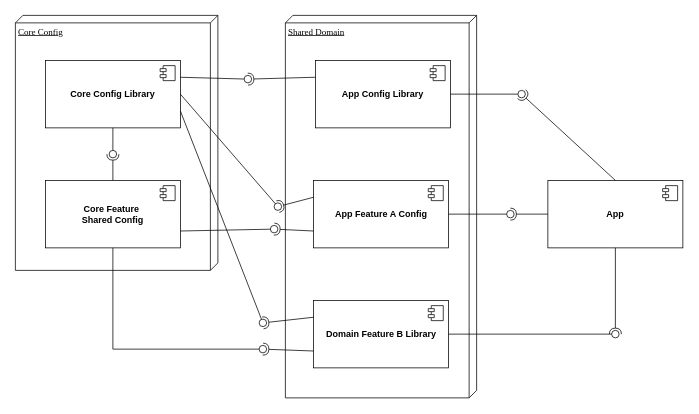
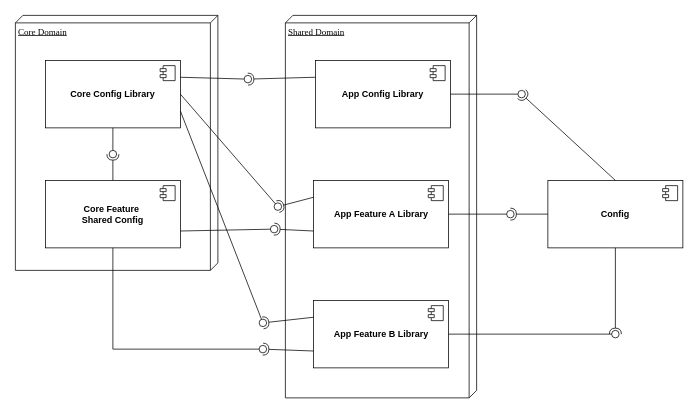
  <mxCell id="0" />
  <mxCell id="1" parent="0" />
- <mxCell id="2" value="Core Config" style="verticalAlign=top;align=left;spacingTop=8;spacingLeft=2;spacingRight=12;shape=cube;size=10;direction=south;fontStyle=4;html=1;rounded=0;shadow=0;comic=0;labelBackgroundColor=none;strokeWidth=1;fontFamily=Verdana;fontSize=12" parent="1" vertex="1"><mxGeometry x="20" y="20" width="270" height="340" as="geometry" /></mxCell>
+ <mxCell id="2" value="Core Domain" style="verticalAlign=top;align=left;spacingTop=8;spacingLeft=2;spacingRight=12;shape=cube;size=10;direction=south;fontStyle=4;html=1;rounded=0;shadow=0;comic=0;labelBackgroundColor=none;strokeWidth=1;fontFamily=Verdana;fontSize=12" parent="1" vertex="1"><mxGeometry x="20" y="20" width="270" height="340" as="geometry" /></mxCell>
  <mxCell id="3" value="&lt;b&gt;Core Config Library&lt;/b&gt;" style="html=1;dropTarget=0;whiteSpace=wrap;rotation=0;" parent="1" vertex="1"><mxGeometry x="60" y="80" width="180" height="90" as="geometry" /></mxCell>
  <mxCell id="4" value="" style="shape=module;jettyWidth=8;jettyHeight=4;" parent="3" vertex="1"><mxGeometry x="1" width="20" height="20" relative="1" as="geometry"><mxPoint x="-27" y="7" as="offset" /></mxGeometry></mxCell>
  <mxCell id="5" value="&lt;b&gt;Core Feature&amp;nbsp;&lt;/b&gt;&lt;div&gt;&lt;b&gt;Shared Config&lt;/b&gt;&lt;/div&gt;" style="html=1;dropTarget=0;whiteSpace=wrap;" parent="1" vertex="1"><mxGeometry x="60" y="240" width="180" height="90" as="geometry" /></mxCell>
  <mxCell id="6" value="" style="shape=module;jettyWidth=8;jettyHeight=4;" parent="5" vertex="1"><mxGeometry x="1" width="20" height="20" relative="1" as="geometry"><mxPoint x="-27" y="7" as="offset" /></mxGeometry></mxCell>
  <mxCell id="7" value="" style="ellipse;whiteSpace=wrap;html=1;align=center;aspect=fixed;fillColor=none;strokeColor=none;resizable=0;perimeter=centerPerimeter;rotatable=0;allowArrows=0;points=[];outlineConnect=1;" parent="1" vertex="1"><mxGeometry x="300" y="425" width="10" height="10" as="geometry" /></mxCell>
  <mxCell id="8" value="Shared Domain" style="verticalAlign=top;align=left;spacingTop=8;spacingLeft=2;spacingRight=12;shape=cube;size=10;direction=south;fontStyle=4;html=1;rounded=0;shadow=0;comic=0;labelBackgroundColor=none;strokeWidth=1;fontFamily=Verdana;fontSize=12" parent="1" vertex="1"><mxGeometry x="380" y="20" width="255" height="510" as="geometry" /></mxCell>
- <mxCell id="9" value="&lt;b&gt;App Feature A Config&lt;/b&gt;" style="html=1;dropTarget=0;whiteSpace=wrap;" parent="1" vertex="1"><mxGeometry x="417.5" y="240" width="180" height="90" as="geometry" /></mxCell>
+ <mxCell id="9" value="&lt;b&gt;App Feature A Library&lt;/b&gt;" style="html=1;dropTarget=0;whiteSpace=wrap;" parent="1" vertex="1"><mxGeometry x="417.5" y="240" width="180" height="90" as="geometry" /></mxCell>
  <mxCell id="10" value="" style="shape=module;jettyWidth=8;jettyHeight=4;" parent="9" vertex="1"><mxGeometry x="1" width="20" height="20" relative="1" as="geometry"><mxPoint x="-27" y="7" as="offset" /></mxGeometry></mxCell>
  <mxCell id="11" value="" style="ellipse;whiteSpace=wrap;html=1;align=center;aspect=fixed;fillColor=none;strokeColor=none;resizable=0;perimeter=centerPerimeter;rotatable=0;allowArrows=0;points=[];outlineConnect=1;rotation=-90;container=0;" parent="1" vertex="1"><mxGeometry x="502.5" y="340" width="10" height="10" as="geometry" /></mxCell>
- <mxCell id="12" value="&lt;b&gt;Domain Feature B Library&lt;/b&gt;" style="html=1;dropTarget=0;whiteSpace=wrap;" parent="1" vertex="1"><mxGeometry x="417.5" y="400" width="180" height="90" as="geometry" /></mxCell>
+ <mxCell id="12" value="&lt;b&gt;App Feature B Library&lt;/b&gt;" style="html=1;dropTarget=0;whiteSpace=wrap;" parent="1" vertex="1"><mxGeometry x="417.5" y="400" width="180" height="90" as="geometry" /></mxCell>
  <mxCell id="13" value="" style="shape=module;jettyWidth=8;jettyHeight=4;" parent="12" vertex="1"><mxGeometry x="1" width="20" height="20" relative="1" as="geometry"><mxPoint x="-27" y="7" as="offset" /></mxGeometry></mxCell>
- <mxCell id="14" value="&lt;b&gt;App&lt;/b&gt;" style="html=1;dropTarget=0;whiteSpace=wrap;" parent="1" vertex="1"><mxGeometry x="730" y="240" width="180" height="90" as="geometry" /></mxCell>
+ <mxCell id="14" value="&lt;b&gt;Config&lt;/b&gt;" style="html=1;dropTarget=0;whiteSpace=wrap;" parent="1" vertex="1"><mxGeometry x="730" y="240" width="180" height="90" as="geometry" /></mxCell>
  <mxCell id="15" value="" style="shape=module;jettyWidth=8;jettyHeight=4;" parent="14" vertex="1"><mxGeometry x="1" width="20" height="20" relative="1" as="geometry"><mxPoint x="-27" y="7" as="offset" /></mxGeometry></mxCell>
  <mxCell id="16" value="" style="ellipse;whiteSpace=wrap;html=1;align=center;aspect=fixed;fillColor=none;strokeColor=none;resizable=0;perimeter=centerPerimeter;rotatable=0;allowArrows=0;points=[];outlineConnect=1;" parent="1" vertex="1"><mxGeometry x="325" y="120" width="10" height="10" as="geometry" /></mxCell>
  <mxCell id="17" value="" style="ellipse;whiteSpace=wrap;html=1;align=center;aspect=fixed;fillColor=none;strokeColor=none;resizable=0;perimeter=centerPerimeter;rotatable=0;allowArrows=0;points=[];outlineConnect=1;" parent="1" vertex="1"><mxGeometry x="315" y="410" width="10" height="10" as="geometry" /></mxCell>
  <mxCell id="18" value="" style="ellipse;whiteSpace=wrap;html=1;align=center;aspect=fixed;fillColor=none;strokeColor=none;resizable=0;perimeter=centerPerimeter;rotatable=0;allowArrows=0;points=[];outlineConnect=1;" parent="1" vertex="1"><mxGeometry x="685" y="380" width="10" height="10" as="geometry" /></mxCell>
  <mxCell id="19" value="" style="ellipse;whiteSpace=wrap;html=1;align=center;aspect=fixed;fillColor=none;strokeColor=none;resizable=0;perimeter=centerPerimeter;rotatable=0;allowArrows=0;points=[];outlineConnect=1;" parent="1" vertex="1"><mxGeometry x="715" y="300" width="10" height="10" as="geometry" /></mxCell>
  <mxCell id="20" value="" style="rounded=0;orthogonalLoop=1;jettySize=auto;html=1;endArrow=halfCircle;endFill=0;endSize=6;strokeWidth=1;sketch=0;exitX=0.5;exitY=1;exitDx=0;exitDy=0;" parent="1" source="14" target="22" edge="1"><mxGeometry relative="1" as="geometry"><mxPoint x="820" y="425" as="sourcePoint" /></mxGeometry></mxCell>
  <mxCell id="21" value="" style="rounded=0;orthogonalLoop=1;jettySize=auto;html=1;endArrow=oval;endFill=0;sketch=0;sourcePerimeterSpacing=0;targetPerimeterSpacing=0;endSize=10;exitX=1;exitY=0.5;exitDx=0;exitDy=0;" parent="1" source="12" target="22" edge="1"><mxGeometry relative="1" as="geometry"><mxPoint x="820" y="465" as="sourcePoint" /></mxGeometry></mxCell>
  <mxCell id="22" value="" style="ellipse;whiteSpace=wrap;html=1;align=center;aspect=fixed;fillColor=none;strokeColor=none;resizable=0;perimeter=centerPerimeter;rotatable=0;allowArrows=0;points=[];outlineConnect=1;rotation=-90;" parent="1" vertex="1"><mxGeometry x="815" y="440" width="10" height="10" as="geometry" /></mxCell>
  <mxCell id="23" value="" style="rounded=0;orthogonalLoop=1;jettySize=auto;html=1;endArrow=halfCircle;endFill=0;endSize=6;strokeWidth=1;sketch=0;exitX=0.5;exitY=0;exitDx=0;exitDy=0;" parent="1" source="5" target="25" edge="1"><mxGeometry relative="1" as="geometry"><mxPoint x="150" y="225" as="sourcePoint" /></mxGeometry></mxCell>
  <mxCell id="24" value="" style="rounded=0;orthogonalLoop=1;jettySize=auto;html=1;endArrow=oval;endFill=0;sketch=0;sourcePerimeterSpacing=0;targetPerimeterSpacing=0;endSize=10;exitX=0.5;exitY=1;exitDx=0;exitDy=0;" parent="1" source="3" target="25" edge="1"><mxGeometry relative="1" as="geometry"><mxPoint x="150" y="185" as="sourcePoint" /></mxGeometry></mxCell>
  <mxCell id="25" value="" style="ellipse;whiteSpace=wrap;html=1;align=center;aspect=fixed;fillColor=none;strokeColor=none;resizable=0;perimeter=centerPerimeter;rotatable=0;allowArrows=0;points=[];outlineConnect=1;rotation=90;" parent="1" vertex="1"><mxGeometry x="145" y="200" width="10" height="10" as="geometry" /></mxCell>
  <mxCell id="26" value="" style="ellipse;whiteSpace=wrap;html=1;align=center;aspect=fixed;fillColor=none;strokeColor=none;resizable=0;perimeter=centerPerimeter;rotatable=0;allowArrows=0;points=[];outlineConnect=1;" parent="1" vertex="1"><mxGeometry x="315" y="280" width="10" height="10" as="geometry" /></mxCell>
  <mxCell id="27" value="" style="ellipse;whiteSpace=wrap;html=1;align=center;aspect=fixed;fillColor=none;strokeColor=none;resizable=0;perimeter=centerPerimeter;rotatable=0;allowArrows=0;points=[];outlineConnect=1;" parent="1" vertex="1"><mxGeometry x="315" y="440" width="10" height="10" as="geometry" /></mxCell>
  <mxCell id="28" value="" style="ellipse;whiteSpace=wrap;html=1;align=center;aspect=fixed;fillColor=none;strokeColor=none;resizable=0;perimeter=centerPerimeter;rotatable=0;allowArrows=0;points=[];outlineConnect=1;rotation=90;container=0;" parent="1" vertex="1"><mxGeometry x="815" y="170" width="10" height="10" as="geometry" /></mxCell>
  <mxCell id="29" value="" style="ellipse;whiteSpace=wrap;html=1;align=center;aspect=fixed;fillColor=none;strokeColor=none;resizable=0;perimeter=centerPerimeter;rotatable=0;allowArrows=0;points=[];outlineConnect=1;rotation=90;" parent="1" vertex="1"><mxGeometry x="505" y="190" width="10" height="10" as="geometry" /></mxCell>
  <mxCell id="30" value="" style="ellipse;whiteSpace=wrap;html=1;align=center;aspect=fixed;fillColor=none;strokeColor=none;resizable=0;perimeter=centerPerimeter;rotatable=0;allowArrows=0;points=[];outlineConnect=1;" parent="1" vertex="1"><mxGeometry x="325" y="140" width="10" height="10" as="geometry" /></mxCell>
  <mxCell id="31" value="" style="ellipse;whiteSpace=wrap;html=1;align=center;aspect=fixed;fillColor=none;strokeColor=none;resizable=0;perimeter=centerPerimeter;rotatable=0;allowArrows=0;points=[];outlineConnect=1;" parent="1" vertex="1"><mxGeometry x="325" y="120" width="10" height="10" as="geometry" /></mxCell>
  <mxCell id="32" value="&lt;b&gt;App Config Library&lt;/b&gt;" style="html=1;dropTarget=0;whiteSpace=wrap;rotation=0;" parent="1" vertex="1"><mxGeometry x="420" y="80" width="180" height="90" as="geometry" /></mxCell>
  <mxCell id="33" value="" style="shape=module;jettyWidth=8;jettyHeight=4;" parent="32" vertex="1"><mxGeometry x="1" width="20" height="20" relative="1" as="geometry"><mxPoint x="-27" y="7" as="offset" /></mxGeometry></mxCell>
  <mxCell id="34" value="" style="ellipse;whiteSpace=wrap;html=1;align=center;aspect=fixed;fillColor=none;strokeColor=none;resizable=0;perimeter=centerPerimeter;rotatable=0;allowArrows=0;points=[];outlineConnect=1;" parent="1" vertex="1"><mxGeometry x="325" y="120" width="10" height="10" as="geometry" /></mxCell>
  <mxCell id="35" value="" style="ellipse;whiteSpace=wrap;html=1;align=center;aspect=fixed;fillColor=none;strokeColor=none;resizable=0;perimeter=centerPerimeter;rotatable=0;allowArrows=0;points=[];outlineConnect=1;" parent="1" vertex="1"><mxGeometry x="325" y="100" width="10" height="10" as="geometry" /></mxCell>
  <mxCell id="36" value="" style="ellipse;whiteSpace=wrap;html=1;align=center;aspect=fixed;fillColor=none;strokeColor=none;resizable=0;perimeter=centerPerimeter;rotatable=0;allowArrows=0;points=[];outlineConnect=1;" parent="1" vertex="1"><mxGeometry x="325" y="100" width="10" height="10" as="geometry" /></mxCell>
  <mxCell id="37" value="" style="ellipse;whiteSpace=wrap;html=1;align=center;aspect=fixed;fillColor=none;strokeColor=none;resizable=0;perimeter=centerPerimeter;rotatable=0;allowArrows=0;points=[];outlineConnect=1;" parent="1" vertex="1"><mxGeometry x="330" y="220" width="10" height="10" as="geometry" /></mxCell>
  <mxCell id="38" value="" style="ellipse;whiteSpace=wrap;html=1;align=center;aspect=fixed;fillColor=none;strokeColor=none;resizable=0;perimeter=centerPerimeter;rotatable=0;allowArrows=0;points=[];outlineConnect=1;" parent="1" vertex="1"><mxGeometry x="325" y="120" width="10" height="10" as="geometry" /></mxCell>
  <mxCell id="39" value="" style="ellipse;whiteSpace=wrap;html=1;align=center;aspect=fixed;fillColor=none;strokeColor=none;resizable=0;perimeter=centerPerimeter;rotatable=0;allowArrows=0;points=[];outlineConnect=1;" parent="1" vertex="1"><mxGeometry x="625" y="120" width="10" height="10" as="geometry" /></mxCell>
  <mxCell id="40" value="" style="ellipse;whiteSpace=wrap;html=1;align=center;aspect=fixed;fillColor=none;strokeColor=none;resizable=0;perimeter=centerPerimeter;rotatable=0;allowArrows=0;points=[];outlineConnect=1;" parent="1" vertex="1"><mxGeometry x="790" y="120" width="10" height="10" as="geometry" /></mxCell>
  <mxCell id="41" value="" style="rounded=0;orthogonalLoop=1;jettySize=auto;html=1;endArrow=halfCircle;endFill=0;endSize=6;strokeWidth=1;sketch=0;exitX=0.5;exitY=0;exitDx=0;exitDy=0;" parent="1" source="14" target="43" edge="1"><mxGeometry relative="1" as="geometry"><mxPoint x="715" y="125" as="sourcePoint" /></mxGeometry></mxCell>
  <mxCell id="42" value="" style="rounded=0;orthogonalLoop=1;jettySize=auto;html=1;endArrow=oval;endFill=0;sketch=0;sourcePerimeterSpacing=0;targetPerimeterSpacing=0;endSize=10;exitX=1;exitY=0.5;exitDx=0;exitDy=0;" parent="1" source="32" target="43" edge="1"><mxGeometry relative="1" as="geometry"><mxPoint x="675" y="125" as="sourcePoint" /></mxGeometry></mxCell>
  <mxCell id="43" value="" style="ellipse;whiteSpace=wrap;html=1;align=center;aspect=fixed;fillColor=none;strokeColor=none;resizable=0;perimeter=centerPerimeter;rotatable=0;allowArrows=0;points=[];outlineConnect=1;" parent="1" vertex="1"><mxGeometry x="690" y="120" width="10" height="10" as="geometry" /></mxCell>
  <mxCell id="44" value="" style="ellipse;whiteSpace=wrap;html=1;align=center;aspect=fixed;fillColor=none;strokeColor=none;resizable=0;perimeter=centerPerimeter;rotatable=0;allowArrows=0;points=[];outlineConnect=1;" parent="1" vertex="1"><mxGeometry x="655" y="280" width="10" height="10" as="geometry" /></mxCell>
  <mxCell id="45" value="" style="ellipse;whiteSpace=wrap;html=1;align=center;aspect=fixed;fillColor=none;strokeColor=none;resizable=0;perimeter=centerPerimeter;rotatable=0;allowArrows=0;points=[];outlineConnect=1;" parent="1" vertex="1"><mxGeometry x="655" y="290" width="10" height="10" as="geometry" /></mxCell>
  <mxCell id="46" value="" style="rounded=0;orthogonalLoop=1;jettySize=auto;html=1;endArrow=halfCircle;endFill=0;endSize=6;strokeWidth=1;sketch=0;exitX=0;exitY=0.5;exitDx=0;exitDy=0;" parent="1" source="14" target="48" edge="1"><mxGeometry relative="1" as="geometry"><mxPoint x="700" y="285" as="sourcePoint" /></mxGeometry></mxCell>
  <mxCell id="47" value="" style="rounded=0;orthogonalLoop=1;jettySize=auto;html=1;endArrow=oval;endFill=0;sketch=0;sourcePerimeterSpacing=0;targetPerimeterSpacing=0;endSize=10;exitX=1;exitY=0.5;exitDx=0;exitDy=0;" parent="1" source="9" target="48" edge="1"><mxGeometry relative="1" as="geometry"><mxPoint x="660" y="285" as="sourcePoint" /></mxGeometry></mxCell>
  <mxCell id="48" value="" style="ellipse;whiteSpace=wrap;html=1;align=center;aspect=fixed;fillColor=none;strokeColor=none;resizable=0;perimeter=centerPerimeter;rotatable=0;allowArrows=0;points=[];outlineConnect=1;" parent="1" vertex="1"><mxGeometry x="675" y="280" width="10" height="10" as="geometry" /></mxCell>
  <mxCell id="49" value="" style="ellipse;whiteSpace=wrap;html=1;align=center;aspect=fixed;fillColor=none;strokeColor=none;resizable=0;perimeter=centerPerimeter;rotatable=0;allowArrows=0;points=[];outlineConnect=1;" vertex="1" parent="1"><mxGeometry x="310" y="300" width="10" height="10" as="geometry" /></mxCell>
  <mxCell id="50" value="" style="ellipse;whiteSpace=wrap;html=1;align=center;aspect=fixed;fillColor=none;strokeColor=none;resizable=0;perimeter=centerPerimeter;rotatable=0;allowArrows=0;points=[];outlineConnect=1;" vertex="1" parent="1"><mxGeometry x="375" y="270" width="10" height="10" as="geometry" /></mxCell>
  <mxCell id="51" value="" style="rounded=0;orthogonalLoop=1;jettySize=auto;html=1;endArrow=halfCircle;endFill=0;endSize=6;strokeWidth=1;sketch=0;exitX=0;exitY=0.25;exitDx=0;exitDy=0;" edge="1" target="53" parent="1" source="9"><mxGeometry relative="1" as="geometry"><mxPoint x="390" y="275" as="sourcePoint" /></mxGeometry></mxCell>
  <mxCell id="52" value="" style="rounded=0;orthogonalLoop=1;jettySize=auto;html=1;endArrow=oval;endFill=0;sketch=0;sourcePerimeterSpacing=0;targetPerimeterSpacing=0;endSize=10;exitX=1;exitY=0.5;exitDx=0;exitDy=0;" edge="1" target="53" parent="1" source="3"><mxGeometry relative="1" as="geometry"><mxPoint x="350" y="275" as="sourcePoint" /></mxGeometry></mxCell>
  <mxCell id="53" value="" style="ellipse;whiteSpace=wrap;html=1;align=center;aspect=fixed;fillColor=none;strokeColor=none;resizable=0;perimeter=centerPerimeter;rotatable=0;allowArrows=0;points=[];outlineConnect=1;" vertex="1" parent="1"><mxGeometry x="365" y="270" width="10" height="10" as="geometry" /></mxCell>
  <mxCell id="54" value="" style="rounded=0;orthogonalLoop=1;jettySize=auto;html=1;endArrow=halfCircle;endFill=0;endSize=6;strokeWidth=1;sketch=0;exitX=0;exitY=0.75;exitDx=0;exitDy=0;" edge="1" target="56" parent="1" source="12"><mxGeometry relative="1" as="geometry"><mxPoint x="370" y="465" as="sourcePoint" /></mxGeometry></mxCell>
  <mxCell id="55" value="" style="rounded=0;orthogonalLoop=1;jettySize=auto;html=1;endArrow=oval;endFill=0;sketch=0;sourcePerimeterSpacing=0;targetPerimeterSpacing=0;endSize=10;exitX=0.5;exitY=1;exitDx=0;exitDy=0;" edge="1" target="56" parent="1" source="5"><mxGeometry relative="1" as="geometry"><mxPoint x="330" y="465" as="sourcePoint" /><Array as="points"><mxPoint x="150" y="465" /></Array></mxGeometry></mxCell>
  <mxCell id="56" value="" style="ellipse;whiteSpace=wrap;html=1;align=center;aspect=fixed;fillColor=none;strokeColor=none;resizable=0;perimeter=centerPerimeter;rotatable=0;allowArrows=0;points=[];outlineConnect=1;" vertex="1" parent="1"><mxGeometry x="345" y="460" width="10" height="10" as="geometry" /></mxCell>
  <mxCell id="57" value="" style="rounded=0;orthogonalLoop=1;jettySize=auto;html=1;endArrow=halfCircle;endFill=0;endSize=6;strokeWidth=1;sketch=0;exitX=0;exitY=0.25;exitDx=0;exitDy=0;" edge="1" target="59" parent="1" source="12"><mxGeometry relative="1" as="geometry"><mxPoint x="370" y="430" as="sourcePoint" /></mxGeometry></mxCell>
  <mxCell id="58" value="" style="rounded=0;orthogonalLoop=1;jettySize=auto;html=1;endArrow=oval;endFill=0;sketch=0;sourcePerimeterSpacing=0;targetPerimeterSpacing=0;endSize=10;exitX=1;exitY=0.75;exitDx=0;exitDy=0;" edge="1" target="59" parent="1" source="3"><mxGeometry relative="1" as="geometry"><mxPoint x="330" y="430" as="sourcePoint" /></mxGeometry></mxCell>
  <mxCell id="59" value="" style="ellipse;whiteSpace=wrap;html=1;align=center;aspect=fixed;fillColor=none;strokeColor=none;resizable=0;perimeter=centerPerimeter;rotatable=0;allowArrows=0;points=[];outlineConnect=1;" vertex="1" parent="1"><mxGeometry x="345" y="425" width="10" height="10" as="geometry" /></mxCell>
  <mxCell id="60" value="" style="rounded=0;orthogonalLoop=1;jettySize=auto;html=1;endArrow=halfCircle;endFill=0;endSize=6;strokeWidth=1;sketch=0;exitX=0;exitY=0.75;exitDx=0;exitDy=0;" edge="1" target="62" parent="1" source="9"><mxGeometry relative="1" as="geometry"><mxPoint x="385" y="305" as="sourcePoint" /></mxGeometry></mxCell>
  <mxCell id="61" value="" style="rounded=0;orthogonalLoop=1;jettySize=auto;html=1;endArrow=oval;endFill=0;sketch=0;sourcePerimeterSpacing=0;targetPerimeterSpacing=0;endSize=10;exitX=1;exitY=0.75;exitDx=0;exitDy=0;" edge="1" target="62" parent="1" source="5"><mxGeometry relative="1" as="geometry"><mxPoint x="345" y="305" as="sourcePoint" /></mxGeometry></mxCell>
  <mxCell id="62" value="" style="ellipse;whiteSpace=wrap;html=1;align=center;aspect=fixed;fillColor=none;strokeColor=none;resizable=0;perimeter=centerPerimeter;rotatable=0;allowArrows=0;points=[];outlineConnect=1;" vertex="1" parent="1"><mxGeometry x="360" y="300" width="10" height="10" as="geometry" /></mxCell>
  <mxCell id="63" value="" style="rounded=0;orthogonalLoop=1;jettySize=auto;html=1;endArrow=halfCircle;endFill=0;endSize=6;strokeWidth=1;sketch=0;exitX=0;exitY=0.25;exitDx=0;exitDy=0;" edge="1" target="65" parent="1" source="32"><mxGeometry relative="1" as="geometry"><mxPoint x="350" y="105" as="sourcePoint" /></mxGeometry></mxCell>
  <mxCell id="64" value="" style="rounded=0;orthogonalLoop=1;jettySize=auto;html=1;endArrow=oval;endFill=0;sketch=0;sourcePerimeterSpacing=0;targetPerimeterSpacing=0;endSize=10;exitX=1;exitY=0.25;exitDx=0;exitDy=0;" edge="1" target="65" parent="1" source="3"><mxGeometry relative="1" as="geometry"><mxPoint x="310" y="105" as="sourcePoint" /></mxGeometry></mxCell>
  <mxCell id="65" value="" style="ellipse;whiteSpace=wrap;html=1;align=center;aspect=fixed;fillColor=none;strokeColor=none;resizable=0;perimeter=centerPerimeter;rotatable=0;allowArrows=0;points=[];outlineConnect=1;" vertex="1" parent="1"><mxGeometry x="325" y="100" width="10" height="10" as="geometry" /></mxCell>
